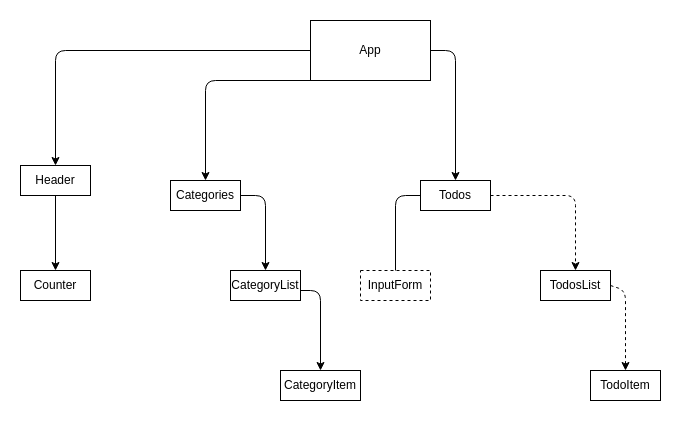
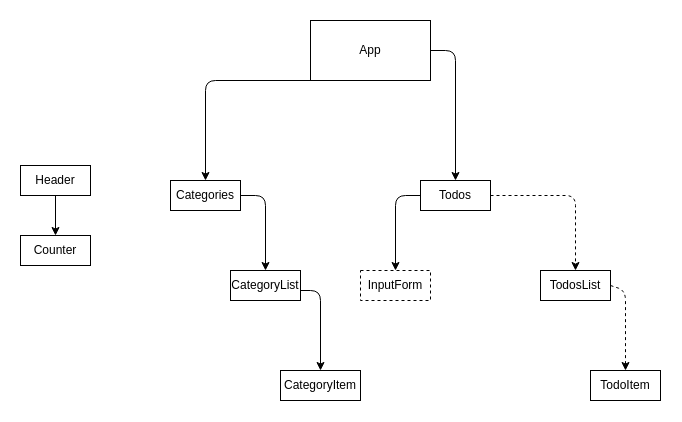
  <mxCell id="0" />
  <mxCell id="1" parent="0" />
  <mxCell id="2" value="App" style="rounded=0;whiteSpace=wrap;html=1;" vertex="1" parent="1"><mxGeometry x="310" y="20" width="120" height="60" as="geometry" /></mxCell>
  <mxCell id="3" value="Header" style="rounded=0;whiteSpace=wrap;html=1;" vertex="1" parent="1"><mxGeometry x="20" y="165" width="70" height="30" as="geometry" /></mxCell>
  <mxCell id="4" value="Categories" style="rounded=0;whiteSpace=wrap;html=1;" vertex="1" parent="1"><mxGeometry x="170" y="180" width="70" height="30" as="geometry" /></mxCell>
  <mxCell id="5" value="InputForm" style="rounded=0;whiteSpace=wrap;html=1;dashed=1;" vertex="1" parent="1"><mxGeometry x="360" y="270" width="70" height="30" as="geometry" /></mxCell>
  <mxCell id="6" value="Todos" style="rounded=0;whiteSpace=wrap;html=1;" vertex="1" parent="1"><mxGeometry x="420" y="180" width="70" height="30" as="geometry" /></mxCell>
  <mxCell id="7" value="TodosList" style="rounded=0;whiteSpace=wrap;html=1;" vertex="1" parent="1"><mxGeometry x="540" y="270" width="70" height="30" as="geometry" /></mxCell>
  <mxCell id="8" value="TodoItem" style="rounded=0;whiteSpace=wrap;html=1;" vertex="1" parent="1"><mxGeometry x="590" y="370" width="70" height="30" as="geometry" /></mxCell>
- <mxCell id="9" value="" style="endArrow=classic;html=1;exitX=0;exitY=0.5;exitDx=0;exitDy=0;entryX=0.5;entryY=0;entryDx=0;entryDy=0;" edge="1" parent="1" source="2" target="3"><mxGeometry width="50" height="50" relative="1" as="geometry"><mxPoint x="390" y="220" as="sourcePoint" /><mxPoint x="440" y="170" as="targetPoint" /><Array as="points"><mxPoint x="55" y="50" /></Array></mxGeometry></mxCell>
  <mxCell id="10" value="" style="endArrow=classic;html=1;entryX=0.5;entryY=0;entryDx=0;entryDy=0;exitX=0;exitY=1;exitDx=0;exitDy=0;" edge="1" parent="1" source="2" target="4"><mxGeometry width="50" height="50" relative="1" as="geometry"><mxPoint x="390" y="270" as="sourcePoint" /><mxPoint x="440" y="220" as="targetPoint" /><Array as="points"><mxPoint x="205" y="80" /></Array></mxGeometry></mxCell>
  <mxCell id="11" value="" style="endArrow=classic;html=1;entryX=0.5;entryY=0;entryDx=0;entryDy=0;exitX=1;exitY=0.5;exitDx=0;exitDy=0;" edge="1" parent="1" source="2" target="6"><mxGeometry width="50" height="50" relative="1" as="geometry"><mxPoint x="455" y="80" as="sourcePoint" /><mxPoint x="440" y="220" as="targetPoint" /><Array as="points"><mxPoint x="455" y="50" /></Array></mxGeometry></mxCell>
  <mxCell id="12" value="" style="endArrow=classic;html=1;entryX=0.5;entryY=0;entryDx=0;entryDy=0;exitX=1;exitY=0.5;exitDx=0;exitDy=0;dashed=1;" edge="1" parent="1" source="6" target="7"><mxGeometry width="50" height="50" relative="1" as="geometry"><mxPoint x="390" y="270" as="sourcePoint" /><mxPoint x="440" y="220" as="targetPoint" /><Array as="points"><mxPoint x="575" y="195" /></Array></mxGeometry></mxCell>
- <mxCell id="13" value="" style="endArrow=none;html=1;exitX=0;exitY=0.5;exitDx=0;exitDy=0;entryX=0.5;entryY=0;entryDx=0;entryDy=0;" edge="1" parent="1" source="6" target="5"><mxGeometry width="50" height="50" relative="1" as="geometry"><mxPoint x="390" y="270" as="sourcePoint" /><mxPoint x="400" y="260" as="targetPoint" /><Array as="points"><mxPoint x="395" y="195" /></Array></mxGeometry></mxCell>
+ <mxCell id="13" value="" style="endArrow=classic;html=1;exitX=0;exitY=0.5;exitDx=0;exitDy=0;entryX=0.5;entryY=0;entryDx=0;entryDy=0;" edge="1" parent="1" source="6" target="5"><mxGeometry width="50" height="50" relative="1" as="geometry"><mxPoint x="390" y="270" as="sourcePoint" /><mxPoint x="400" y="260" as="targetPoint" /><Array as="points"><mxPoint x="395" y="195" /></Array></mxGeometry></mxCell>
  <mxCell id="14" value="" style="endArrow=classic;html=1;entryX=0.5;entryY=0;entryDx=0;entryDy=0;exitX=1;exitY=0.5;exitDx=0;exitDy=0;dashed=1;" edge="1" parent="1" source="7" target="8"><mxGeometry width="50" height="50" relative="1" as="geometry"><mxPoint x="390" y="270" as="sourcePoint" /><mxPoint x="440" y="220" as="targetPoint" /><Array as="points"><mxPoint x="625" y="290" /></Array></mxGeometry></mxCell>
  <mxCell id="15" value="CategoryList" style="rounded=0;whiteSpace=wrap;html=1;" vertex="1" parent="1"><mxGeometry x="230" y="270" width="70" height="30" as="geometry" /></mxCell>
  <mxCell id="16" value="CategoryItem" style="rounded=0;whiteSpace=wrap;html=1;" vertex="1" parent="1"><mxGeometry x="280" y="370" width="80" height="30" as="geometry" /></mxCell>
  <mxCell id="17" value="" style="endArrow=classic;html=1;exitX=1;exitY=0.5;exitDx=0;exitDy=0;entryX=0.5;entryY=0;entryDx=0;entryDy=0;" edge="1" parent="1" source="4" target="15"><mxGeometry width="50" height="50" relative="1" as="geometry"><mxPoint x="390" y="220" as="sourcePoint" /><mxPoint x="440" y="170" as="targetPoint" /><Array as="points"><mxPoint x="265" y="195" /></Array></mxGeometry></mxCell>
  <mxCell id="18" value="" style="endArrow=classic;html=1;exitX=1;exitY=0.5;exitDx=0;exitDy=0;entryX=0.5;entryY=0;entryDx=0;entryDy=0;" edge="1" parent="1" target="16"><mxGeometry width="50" height="50" relative="1" as="geometry"><mxPoint x="300" y="290" as="sourcePoint" /><mxPoint x="325" y="365" as="targetPoint" /><Array as="points"><mxPoint x="320" y="290" /></Array></mxGeometry></mxCell>
- <mxCell id="19" value="Counter" style="rounded=0;whiteSpace=wrap;html=1;" vertex="1" parent="1"><mxGeometry x="20" y="270" width="70" height="30" as="geometry" /></mxCell>
+ <mxCell id="19" value="Counter" style="rounded=0;whiteSpace=wrap;html=1;" vertex="1" parent="1"><mxGeometry x="20" y="235" width="70" height="30" as="geometry" /></mxCell>
  <mxCell id="20" value="" style="endArrow=classic;html=1;exitX=0.5;exitY=1;exitDx=0;exitDy=0;" edge="1" parent="1" source="3" target="19"><mxGeometry width="50" height="50" relative="1" as="geometry"><mxPoint x="390" y="220" as="sourcePoint" /><mxPoint x="440" y="170" as="targetPoint" /></mxGeometry></mxCell>
